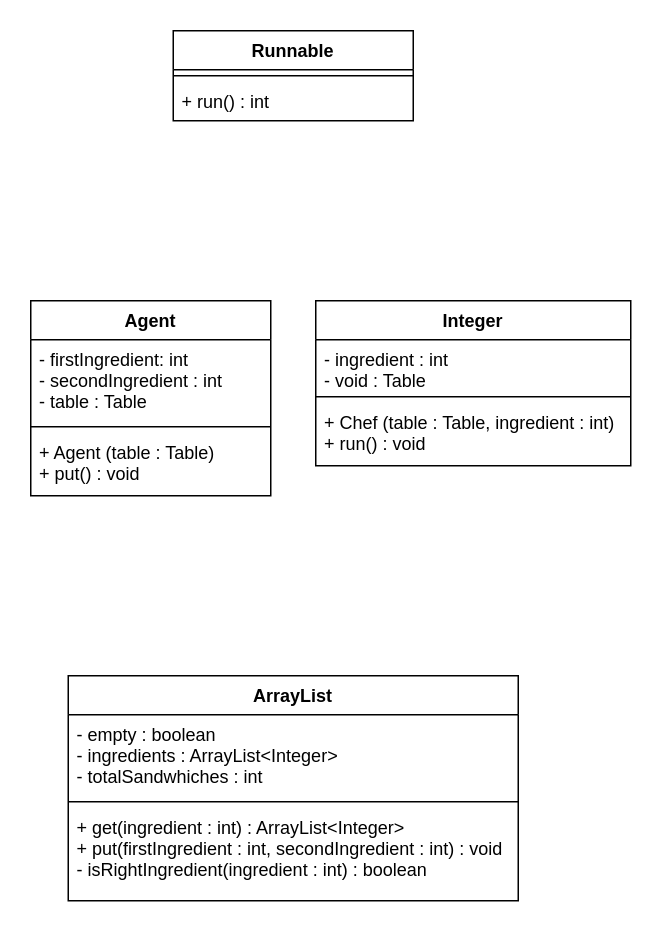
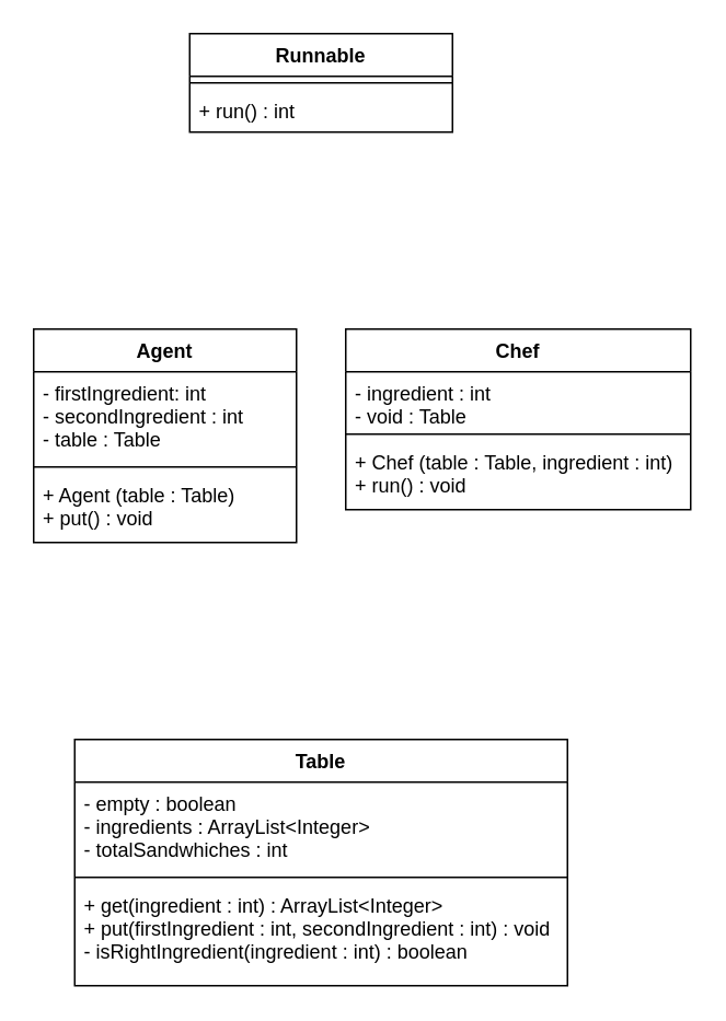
  <mxCell id="0" />
  <mxCell id="1" parent="0" />
  <mxCell id="2" value="Runnable" style="swimlane;fontStyle=1;align=center;verticalAlign=top;childLayout=stackLayout;horizontal=1;startSize=26;horizontalStack=0;resizeParent=1;resizeParentMax=0;resizeLast=0;collapsible=1;marginBottom=0;" vertex="1" parent="1"><mxGeometry x="115" y="20" width="160" height="60" as="geometry" /></mxCell>
  <mxCell id="3" value="" style="line;strokeWidth=1;fillColor=none;align=left;verticalAlign=middle;spacingTop=-1;spacingLeft=3;spacingRight=3;rotatable=0;labelPosition=right;points=[];portConstraint=eastwest;strokeColor=inherit;" vertex="1" parent="2"><mxGeometry y="26" width="160" height="8" as="geometry" /></mxCell>
  <mxCell id="4" value="+ run() : int" style="text;strokeColor=none;fillColor=none;align=left;verticalAlign=top;spacingLeft=4;spacingRight=4;overflow=hidden;rotatable=0;points=[[0,0.5],[1,0.5]];portConstraint=eastwest;" vertex="1" parent="2"><mxGeometry y="34" width="160" height="26" as="geometry" /></mxCell>
  <mxCell id="5" value="Agent" style="swimlane;fontStyle=1;align=center;verticalAlign=top;childLayout=stackLayout;horizontal=1;startSize=26;horizontalStack=0;resizeParent=1;resizeParentMax=0;resizeLast=0;collapsible=1;marginBottom=0;" vertex="1" parent="1"><mxGeometry x="20" y="200" width="160" height="130" as="geometry" /></mxCell>
  <mxCell id="6" value="- firstIngredient: int&#10;- secondIngredient : int&#10;- table : Table" style="text;strokeColor=none;fillColor=none;align=left;verticalAlign=top;spacingLeft=4;spacingRight=4;overflow=hidden;rotatable=0;points=[[0,0.5],[1,0.5]];portConstraint=eastwest;" vertex="1" parent="5"><mxGeometry y="26" width="160" height="54" as="geometry" /></mxCell>
  <mxCell id="7" value="" style="line;strokeWidth=1;fillColor=none;align=left;verticalAlign=middle;spacingTop=-1;spacingLeft=3;spacingRight=3;rotatable=0;labelPosition=right;points=[];portConstraint=eastwest;strokeColor=inherit;" vertex="1" parent="5"><mxGeometry y="80" width="160" height="8" as="geometry" /></mxCell>
  <mxCell id="8" value="+ Agent (table : Table)&#10;+ put() : void" style="text;strokeColor=none;fillColor=none;align=left;verticalAlign=top;spacingLeft=4;spacingRight=4;overflow=hidden;rotatable=0;points=[[0,0.5],[1,0.5]];portConstraint=eastwest;" vertex="1" parent="5"><mxGeometry y="88" width="160" height="42" as="geometry" /></mxCell>
- <mxCell id="9" value="ArrayList" style="swimlane;fontStyle=1;align=center;verticalAlign=top;childLayout=stackLayout;horizontal=1;startSize=26;horizontalStack=0;resizeParent=1;resizeParentMax=0;resizeLast=0;collapsible=1;marginBottom=0;" vertex="1" parent="1"><mxGeometry x="45" y="450" width="300" height="150" as="geometry" /></mxCell>
+ <mxCell id="9" value="Table" style="swimlane;fontStyle=1;align=center;verticalAlign=top;childLayout=stackLayout;horizontal=1;startSize=26;horizontalStack=0;resizeParent=1;resizeParentMax=0;resizeLast=0;collapsible=1;marginBottom=0;" vertex="1" parent="1"><mxGeometry x="45" y="450" width="300" height="150" as="geometry" /></mxCell>
  <mxCell id="10" value="- empty : boolean&#10;- ingredients : ArrayList&lt;Integer&gt;&#10;- totalSandwhiches : int" style="text;strokeColor=none;fillColor=none;align=left;verticalAlign=top;spacingLeft=4;spacingRight=4;overflow=hidden;rotatable=0;points=[[0,0.5],[1,0.5]];portConstraint=eastwest;" vertex="1" parent="9"><mxGeometry y="26" width="300" height="54" as="geometry" /></mxCell>
  <mxCell id="11" value="" style="line;strokeWidth=1;fillColor=none;align=left;verticalAlign=middle;spacingTop=-1;spacingLeft=3;spacingRight=3;rotatable=0;labelPosition=right;points=[];portConstraint=eastwest;strokeColor=inherit;" vertex="1" parent="9"><mxGeometry y="80" width="300" height="8" as="geometry" /></mxCell>
  <mxCell id="12" value="+ get(ingredient : int) : ArrayList&lt;Integer&gt;&#10;+ put(firstIngredient : int, secondIngredient : int) : void&#10;- isRightIngredient(ingredient : int) : boolean" style="text;strokeColor=none;fillColor=none;align=left;verticalAlign=top;spacingLeft=4;spacingRight=4;overflow=hidden;rotatable=0;points=[[0,0.5],[1,0.5]];portConstraint=eastwest;" vertex="1" parent="9"><mxGeometry y="88" width="300" height="62" as="geometry" /></mxCell>
- <mxCell id="13" value="Integer" style="swimlane;fontStyle=1;align=center;verticalAlign=top;childLayout=stackLayout;horizontal=1;startSize=26;horizontalStack=0;resizeParent=1;resizeParentMax=0;resizeLast=0;collapsible=1;marginBottom=0;" vertex="1" parent="1"><mxGeometry x="210" y="200" width="210" height="110" as="geometry" /></mxCell>
+ <mxCell id="13" value="Chef" style="swimlane;fontStyle=1;align=center;verticalAlign=top;childLayout=stackLayout;horizontal=1;startSize=26;horizontalStack=0;resizeParent=1;resizeParentMax=0;resizeLast=0;collapsible=1;marginBottom=0;" vertex="1" parent="1"><mxGeometry x="210" y="200" width="210" height="110" as="geometry" /></mxCell>
  <mxCell id="14" value="- ingredient : int&#10;- void : Table" style="text;strokeColor=none;fillColor=none;align=left;verticalAlign=top;spacingLeft=4;spacingRight=4;overflow=hidden;rotatable=0;points=[[0,0.5],[1,0.5]];portConstraint=eastwest;" vertex="1" parent="13"><mxGeometry y="26" width="210" height="34" as="geometry" /></mxCell>
  <mxCell id="15" value="" style="line;strokeWidth=1;fillColor=none;align=left;verticalAlign=middle;spacingTop=-1;spacingLeft=3;spacingRight=3;rotatable=0;labelPosition=right;points=[];portConstraint=eastwest;strokeColor=inherit;" vertex="1" parent="13"><mxGeometry y="60" width="210" height="8" as="geometry" /></mxCell>
  <mxCell id="16" value="+ Chef (table : Table, ingredient : int)&#10;+ run() : void" style="text;strokeColor=none;fillColor=none;align=left;verticalAlign=top;spacingLeft=4;spacingRight=4;overflow=hidden;rotatable=0;points=[[0,0.5],[1,0.5]];portConstraint=eastwest;" vertex="1" parent="13"><mxGeometry y="68" width="210" height="42" as="geometry" /></mxCell>
